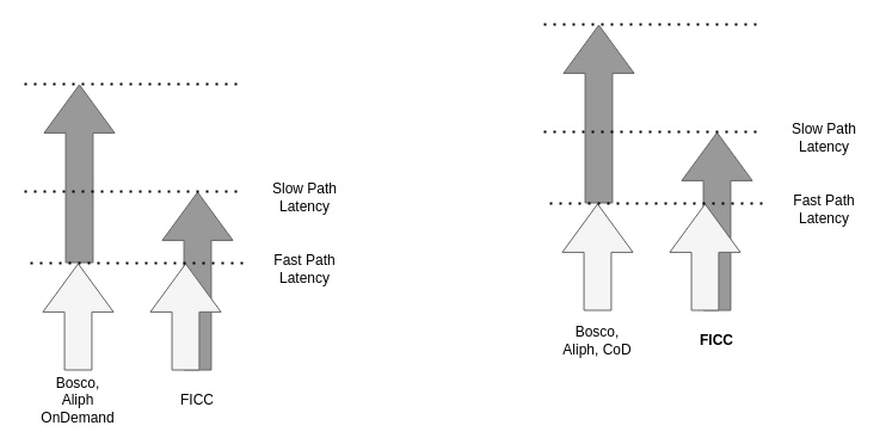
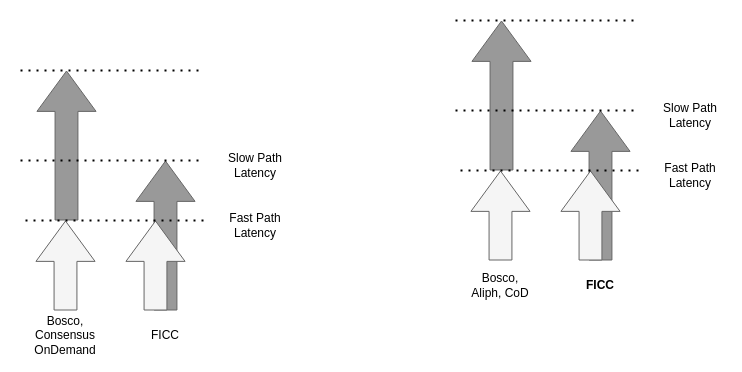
  <mxCell id="0" />
  <mxCell id="1" parent="0" />
  <mxCell id="2" value="" style="shape=flexArrow;endArrow=classic;html=1;rounded=0;endWidth=35.238;endSize=13.129;width=22.857;fillColor=#f5f5f5;strokeColor=#666666;" parent="1" edge="1"><mxGeometry width="50" height="50" relative="1" as="geometry"><mxPoint x="65" y="310" as="sourcePoint" /><mxPoint x="65" y="220" as="targetPoint" /></mxGeometry></mxCell>
  <mxCell id="3" value="" style="shape=flexArrow;endArrow=classic;html=1;rounded=0;endWidth=35.238;endSize=13.129;width=22.857;fillColor=#999999;strokeColor=#666666;" parent="1" edge="1"><mxGeometry width="50" height="50" relative="1" as="geometry"><mxPoint x="66" y="220" as="sourcePoint" /><mxPoint x="66" y="70" as="targetPoint" /></mxGeometry></mxCell>
  <mxCell id="4" value="" style="shape=flexArrow;endArrow=classic;html=1;rounded=0;endWidth=35.238;endSize=13.129;width=22.857;fillColor=#999999;strokeColor=#666666;" parent="1" edge="1"><mxGeometry width="50" height="50" relative="1" as="geometry"><mxPoint x="165" y="310" as="sourcePoint" /><mxPoint x="165" y="160" as="targetPoint" /></mxGeometry></mxCell>
  <mxCell id="5" value="" style="shape=flexArrow;endArrow=classic;html=1;rounded=0;endWidth=35.238;endSize=13.129;width=22.857;fillColor=#f5f5f5;strokeColor=#666666;" parent="1" edge="1"><mxGeometry width="50" height="50" relative="1" as="geometry"><mxPoint x="155" y="310" as="sourcePoint" /><mxPoint x="155" y="220" as="targetPoint" /></mxGeometry></mxCell>
  <mxCell id="6" value="" style="endArrow=none;dashed=1;html=1;dashPattern=1 3;strokeWidth=2;rounded=0;" parent="1" edge="1"><mxGeometry width="50" height="50" relative="1" as="geometry"><mxPoint x="25" y="220" as="sourcePoint" /><mxPoint x="205" y="220" as="targetPoint" /></mxGeometry></mxCell>
  <mxCell id="7" value="" style="endArrow=none;dashed=1;html=1;dashPattern=1 3;strokeWidth=2;rounded=0;" parent="1" edge="1"><mxGeometry width="50" height="50" relative="1" as="geometry"><mxPoint x="20" y="70" as="sourcePoint" /><mxPoint x="200" y="70" as="targetPoint" /></mxGeometry></mxCell>
  <mxCell id="8" value="" style="endArrow=none;dashed=1;html=1;dashPattern=1 3;strokeWidth=2;rounded=0;" parent="1" edge="1"><mxGeometry width="50" height="50" relative="1" as="geometry"><mxPoint x="20" y="160" as="sourcePoint" /><mxPoint x="200" y="160" as="targetPoint" /></mxGeometry></mxCell>
  <mxCell id="9" value="Fast Path Latency" style="text;html=1;strokeColor=none;fillColor=none;align=center;verticalAlign=middle;whiteSpace=wrap;rounded=0;" parent="1" vertex="1"><mxGeometry x="225" y="210" width="60" height="30" as="geometry" /></mxCell>
  <mxCell id="10" value="&lt;div&gt;Slow Path&lt;/div&gt;&lt;div&gt;Latency&lt;br&gt;&lt;/div&gt;" style="text;html=1;strokeColor=none;fillColor=none;align=center;verticalAlign=middle;whiteSpace=wrap;rounded=0;" parent="1" vertex="1"><mxGeometry x="225" y="150" width="60" height="30" as="geometry" /></mxCell>
- <mxCell id="11" value="&lt;div&gt;Bosco, Aliph&lt;/div&gt;&lt;div&gt;OnDemand&lt;/div&gt;" style="text;html=1;strokeColor=none;fillColor=none;align=center;verticalAlign=middle;whiteSpace=wrap;rounded=0;" parent="1" vertex="1"><mxGeometry x="35" y="320" width="60" height="30" as="geometry" /></mxCell>
+ <mxCell id="11" value="&lt;div&gt;Bosco, Consensus&lt;/div&gt;&lt;div&gt;OnDemand&lt;/div&gt;" style="text;html=1;strokeColor=none;fillColor=none;align=center;verticalAlign=middle;whiteSpace=wrap;rounded=0;" parent="1" vertex="1"><mxGeometry x="35" y="320" width="60" height="30" as="geometry" /></mxCell>
  <mxCell id="12" value="FICC" style="text;html=1;strokeColor=none;fillColor=none;align=center;verticalAlign=middle;whiteSpace=wrap;rounded=0;" parent="1" vertex="1"><mxGeometry x="135" y="320" width="60" height="30" as="geometry" /></mxCell>
  <mxCell id="13" value="" style="shape=flexArrow;endArrow=classic;html=1;rounded=0;endWidth=35.238;endSize=13.129;width=22.857;fillColor=#f5f5f5;strokeColor=#666666;" parent="1" edge="1"><mxGeometry width="50" height="50" relative="1" as="geometry"><mxPoint x="500" y="260" as="sourcePoint" /><mxPoint x="500" y="170" as="targetPoint" /></mxGeometry></mxCell>
  <mxCell id="14" value="" style="shape=flexArrow;endArrow=classic;html=1;rounded=0;endWidth=35.238;endSize=13.129;width=22.857;fillColor=#999999;strokeColor=#666666;" parent="1" edge="1"><mxGeometry width="50" height="50" relative="1" as="geometry"><mxPoint x="501" y="170" as="sourcePoint" /><mxPoint x="501" y="20" as="targetPoint" /></mxGeometry></mxCell>
  <mxCell id="15" value="" style="shape=flexArrow;endArrow=classic;html=1;rounded=0;endWidth=35.238;endSize=13.129;width=22.857;fillColor=#999999;strokeColor=#666666;" parent="1" edge="1"><mxGeometry width="50" height="50" relative="1" as="geometry"><mxPoint x="600" y="260" as="sourcePoint" /><mxPoint x="600" y="110" as="targetPoint" /></mxGeometry></mxCell>
  <mxCell id="16" value="" style="shape=flexArrow;endArrow=classic;html=1;rounded=0;endWidth=35.238;endSize=13.129;width=22.857;fillColor=#f5f5f5;strokeColor=#666666;" parent="1" edge="1"><mxGeometry width="50" height="50" relative="1" as="geometry"><mxPoint x="590" y="260" as="sourcePoint" /><mxPoint x="590" y="170" as="targetPoint" /></mxGeometry></mxCell>
  <mxCell id="17" value="" style="endArrow=none;dashed=1;html=1;dashPattern=1 3;strokeWidth=2;rounded=0;" parent="1" edge="1"><mxGeometry width="50" height="50" relative="1" as="geometry"><mxPoint x="460" y="170" as="sourcePoint" /><mxPoint x="640" y="170" as="targetPoint" /></mxGeometry></mxCell>
  <mxCell id="18" value="" style="endArrow=none;dashed=1;html=1;dashPattern=1 3;strokeWidth=2;rounded=0;" parent="1" edge="1"><mxGeometry width="50" height="50" relative="1" as="geometry"><mxPoint x="455" y="20" as="sourcePoint" /><mxPoint x="635" y="20" as="targetPoint" /></mxGeometry></mxCell>
  <mxCell id="19" value="" style="endArrow=none;dashed=1;html=1;dashPattern=1 3;strokeWidth=2;rounded=0;" parent="1" edge="1"><mxGeometry width="50" height="50" relative="1" as="geometry"><mxPoint x="455" y="110" as="sourcePoint" /><mxPoint x="635" y="110" as="targetPoint" /></mxGeometry></mxCell>
  <mxCell id="20" value="Fast Path Latency" style="text;html=1;strokeColor=none;fillColor=none;align=center;verticalAlign=middle;whiteSpace=wrap;rounded=0;" parent="1" vertex="1"><mxGeometry x="660" y="160" width="60" height="30" as="geometry" /></mxCell>
  <mxCell id="21" value="&lt;div&gt;Slow Path&lt;/div&gt;&lt;div&gt;Latency&lt;br&gt;&lt;/div&gt;" style="text;html=1;strokeColor=none;fillColor=none;align=center;verticalAlign=middle;whiteSpace=wrap;rounded=0;" parent="1" vertex="1"><mxGeometry x="660" y="100" width="60" height="30" as="geometry" /></mxCell>
  <mxCell id="22" value="&lt;div&gt;Bosco, Aliph, CoD&lt;/div&gt;" style="text;html=1;strokeColor=none;fillColor=none;align=center;verticalAlign=middle;whiteSpace=wrap;rounded=0;" parent="1" vertex="1"><mxGeometry x="470" y="270" width="60" height="30" as="geometry" /></mxCell>
  <mxCell id="23" value="&lt;div&gt;&lt;b&gt;FICC&lt;/b&gt;&lt;/div&gt;" style="text;html=1;strokeColor=none;fillColor=none;align=center;verticalAlign=middle;whiteSpace=wrap;rounded=0;" parent="1" vertex="1"><mxGeometry x="570" y="270" width="60" height="30" as="geometry" /></mxCell>
